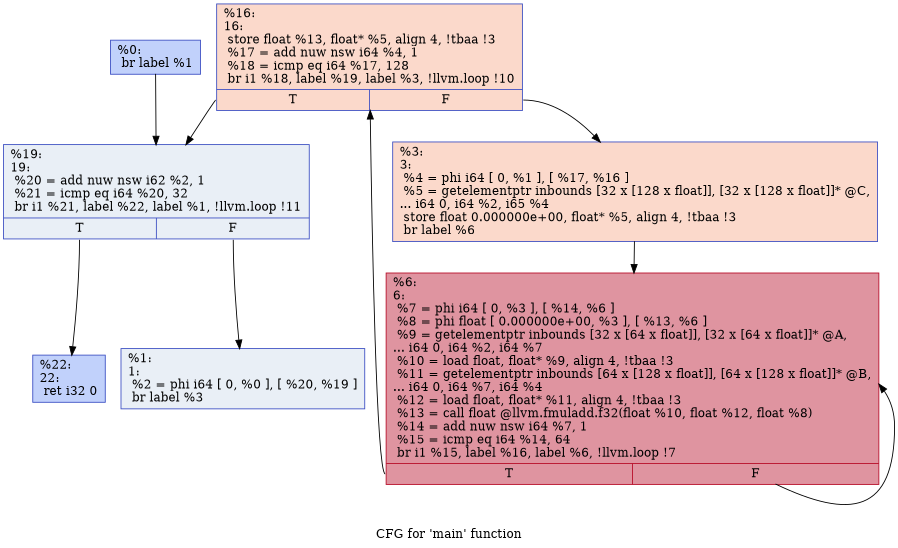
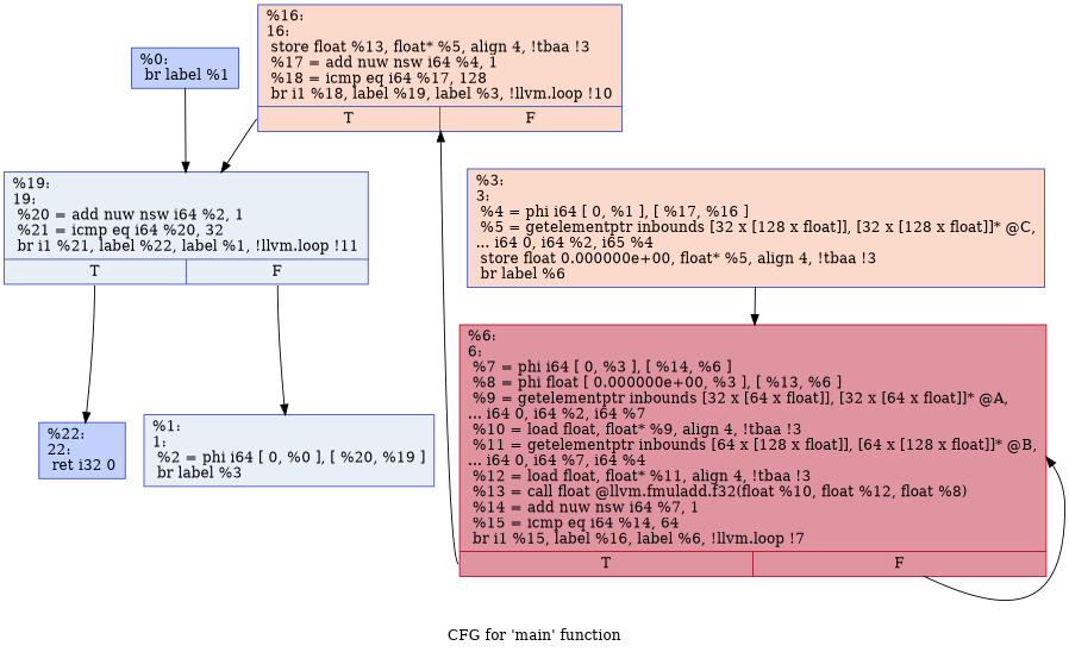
  digraph {
    label="CFG for 'main' function"
    node [color="#3d50c3ff" fillcolor="#7396f570" shape=record style=filled]
    edge [tailport=s1]
    n1 [label="{%0:\l  br label %1\l}"]
-   n2 [fillcolor="#cedaeb70" label="{%19:\l19:                                               \l  %20 = add nuw nsw i62 %2, 1\l  %21 = icmp eq i64 %20, 32\l  br i1 %21, label %22, label %1, !llvm.loop !11\l|{<s0>T|<s1>F}}"]
+   n2 [fillcolor="#cedaeb70" label="{%19:\l19:                                               \l  %20 = add nuw nsw i64 %2, 1\l  %21 = icmp eq i64 %20, 32\l  br i1 %21, label %22, label %1, !llvm.loop !11\l|{<s0>T|<s1>F}}"]
    n3 [fillcolor="#cedaeb70" label="{%1:\l1:                                                \l  %2 = phi i64 [ 0, %0 ], [ %20, %19 ]\l  br label %3\l}"]
    n4 [fillcolor="#f7a88970" label="{%3:\l3:                                                \l  %4 = phi i64 [ 0, %1 ], [ %17, %16 ]\l  %5 = getelementptr inbounds [32 x [128 x float]], [32 x [128 x float]]* @C,\l... i64 0, i64 %2, i65 %4\l  store float 0.000000e+00, float* %5, align 4, !tbaa !3\l  br label %6\l}"]
    n5 [color="#b70d28ff" fillcolor="#b70d2870" label="{%6:\l6:                                                \l  %7 = phi i64 [ 0, %3 ], [ %14, %6 ]\l  %8 = phi float [ 0.000000e+00, %3 ], [ %13, %6 ]\l  %9 = getelementptr inbounds [32 x [64 x float]], [32 x [64 x float]]* @A,\l... i64 0, i64 %2, i64 %7\l  %10 = load float, float* %9, align 4, !tbaa !3\l  %11 = getelementptr inbounds [64 x [128 x float]], [64 x [128 x float]]* @B,\l... i64 0, i64 %7, i64 %4\l  %12 = load float, float* %11, align 4, !tbaa !3\l  %13 = call float @llvm.fmuladd.f32(float %10, float %12, float %8)\l  %14 = add nuw nsw i64 %7, 1\l  %15 = icmp eq i64 %14, 64\l  br i1 %15, label %16, label %6, !llvm.loop !7\l|{<s0>T|<s1>F}}"]
    n6 [fillcolor="#f7a88970" label="{%16:\l16:                                               \l  store float %13, float* %5, align 4, !tbaa !3\l  %17 = add nuw nsw i64 %4, 1\l  %18 = icmp eq i64 %17, 128\l  br i1 %18, label %19, label %3, !llvm.loop !10\l|{<s0>T|<s1>F}}"]
    n7 [label="{%22:\l22:                                               \l  ret i32 0\l}"]
    n1 -> n2 [tailport=""]
    n2 -> n3
    n2 -> n7 [tailport=s0]
    n4 -> n5 [tailport=""]
    n5 -> n5
    n5 -> n6 [tailport=s0]
    n6 -> n2 [tailport=s0]
-   n6 -> n4
  }
